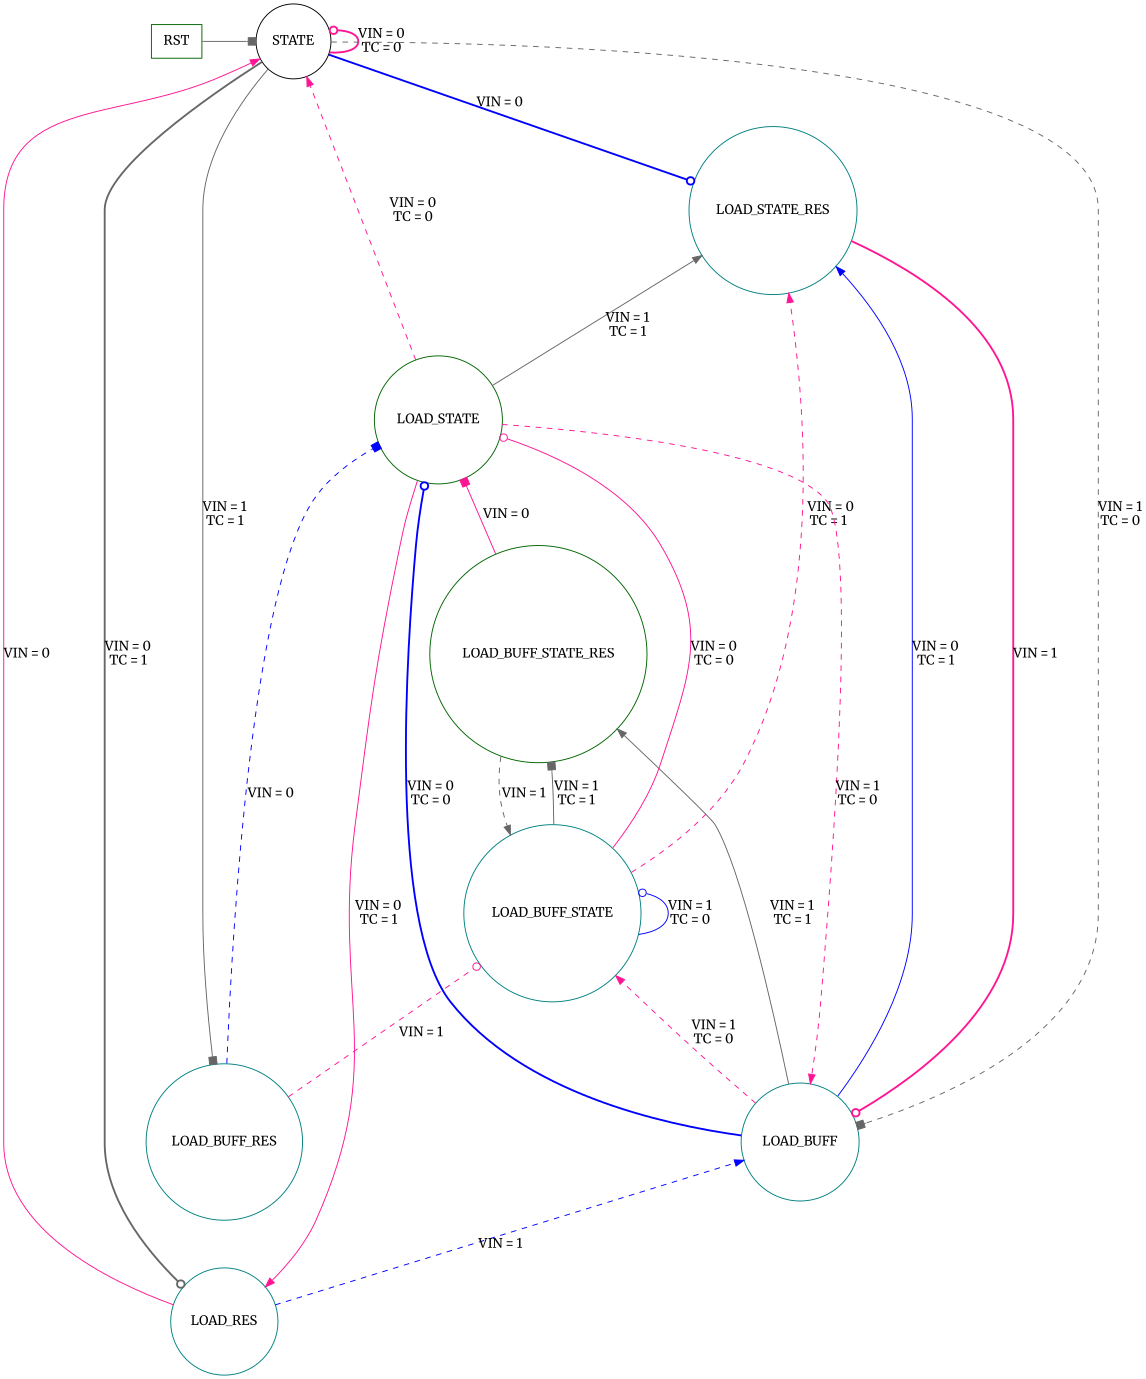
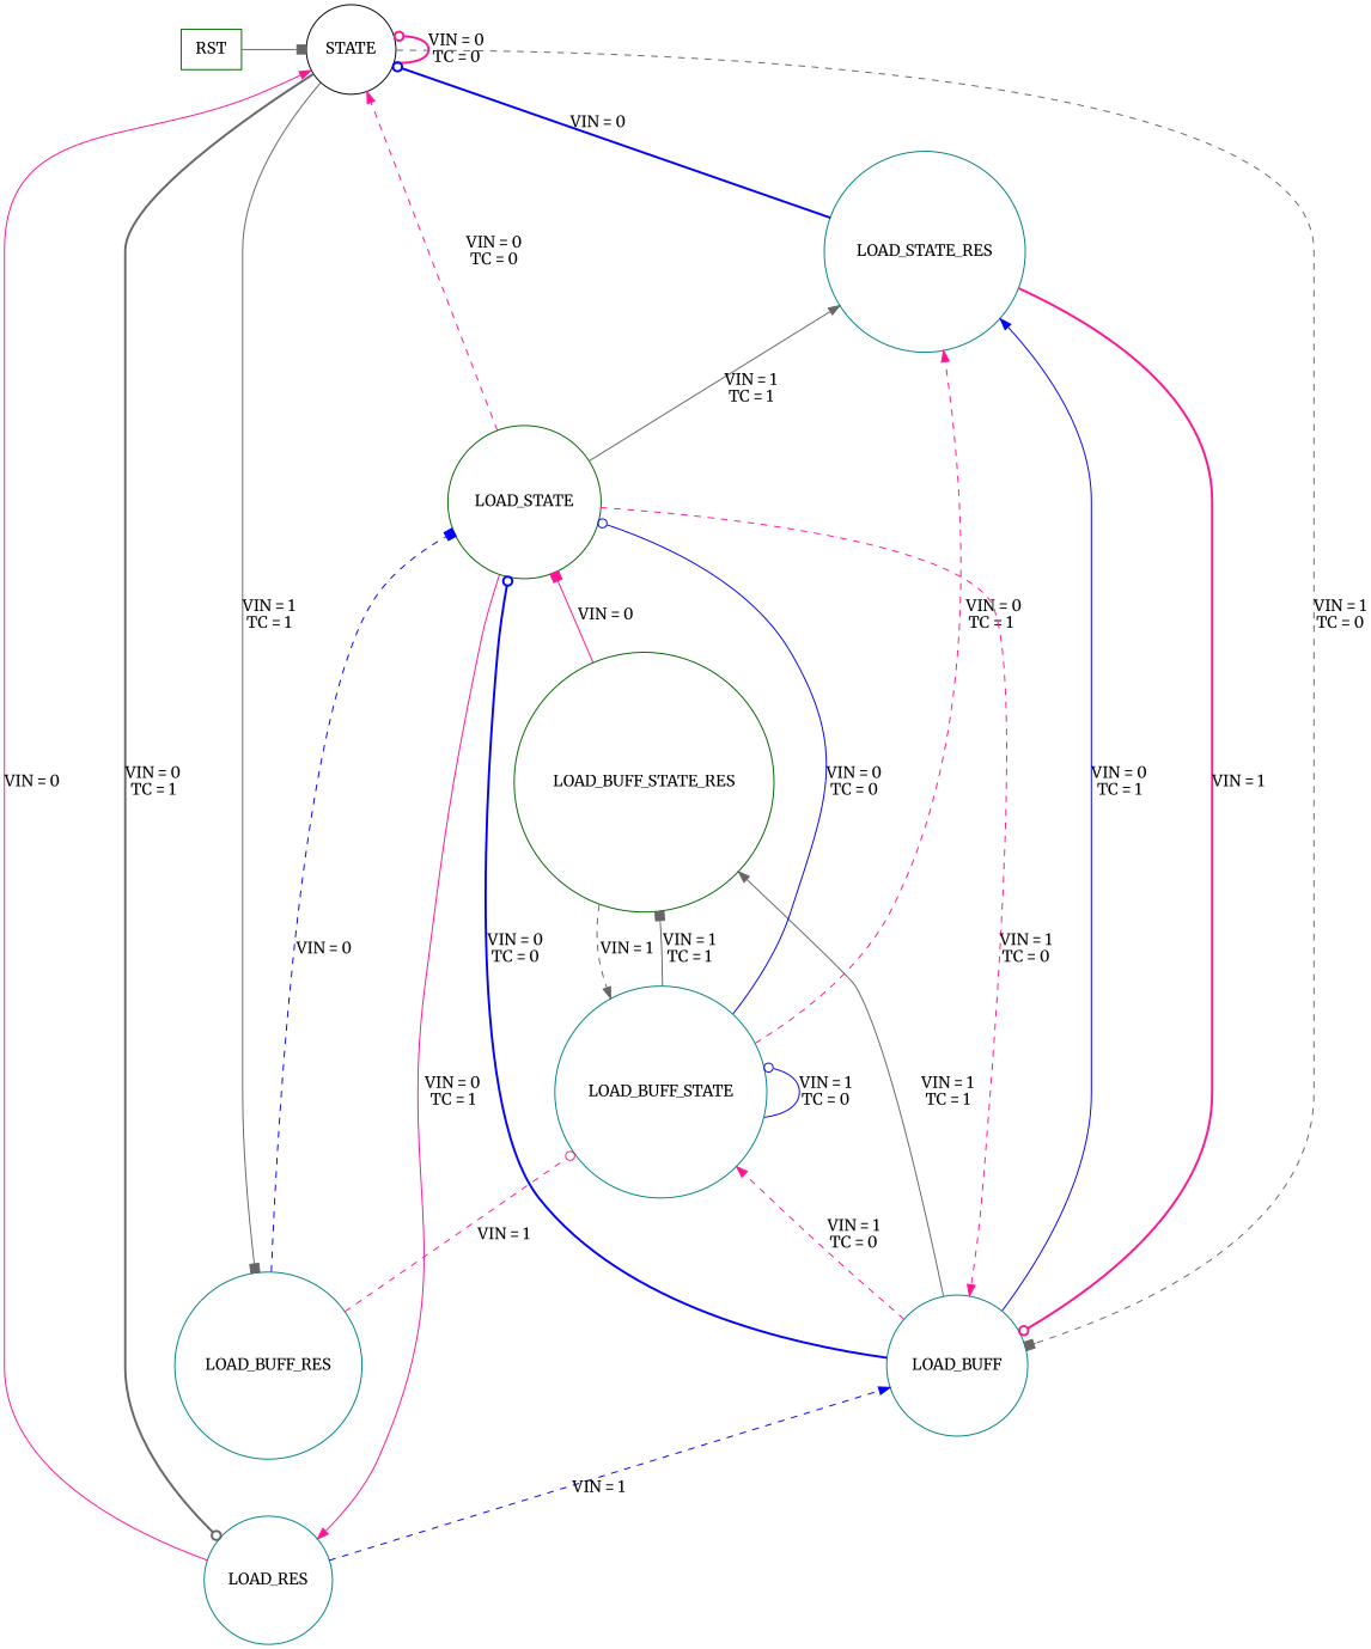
  digraph {
    fontname=Merriweather
    nodesep=0.4
    rankdir=BT
    ranksep=0.5
    node [color=teal fontname=Merriweather shape=circle]
    edge [arrowhead=normal color=deeppink fontname=Merriweather style=solid]
    RST [color=darkgreen shape=box]
    n2 [color=black label=STATE]
    LOAD_RES
    LOAD_BUFF
    LOAD_BUFF_RES
    LOAD_BUFF_STATE
    LOAD_STATE_RES
    LOAD_STATE [color=darkgreen]
    LOAD_BUFF_STATE_RES [color=darkgreen]
    subgraph sub_1 {
      rank=max
      RST
      n2
    }
    RST -> n2 [arrowhead=box color=gray40]
    n2 -> n2 [arrowhead=odot label="VIN = 0\nTC = 0" style=bold]
    n2 -> LOAD_RES [arrowhead=odot color=gray40 label="VIN = 0\nTC = 1" style=bold]
    n2 -> LOAD_BUFF [arrowhead=box color=gray40 label="VIN = 1\nTC = 0" style=dashed]
    n2 -> LOAD_BUFF_RES [arrowhead=box color=gray40 label="VIN = 1\nTC = 1"]
    LOAD_RES -> n2 [label="VIN = 0"]
    LOAD_RES -> LOAD_BUFF [color=blue label="VIN = 1" style=dashed]
    LOAD_BUFF -> LOAD_BUFF_STATE [label="VIN = 1\nTC = 0" style=dashed]
    LOAD_BUFF -> LOAD_STATE_RES [color=blue label="VIN = 0\nTC = 1"]
    LOAD_BUFF -> LOAD_STATE [arrowhead=odot color=blue label="VIN = 0\nTC = 0" style=bold]
    LOAD_BUFF -> LOAD_BUFF_STATE_RES [color=gray40 label="VIN = 1\nTC = 1"]
    LOAD_BUFF_RES -> LOAD_BUFF_STATE [arrowhead=odot label="VIN = 1" style=dashed]
    LOAD_BUFF_RES -> LOAD_STATE [arrowhead=box color=blue label="VIN = 0" style=dashed]
    LOAD_BUFF_STATE -> LOAD_BUFF_STATE [arrowhead=odot color=blue label="VIN = 1\nTC = 0"]
    LOAD_BUFF_STATE -> LOAD_STATE_RES [label="  VIN = 0\nTC = 1" style=dashed]
-   LOAD_BUFF_STATE -> LOAD_STATE [arrowhead=odot label="VIN = 0\nTC = 0"]
+   LOAD_BUFF_STATE -> LOAD_STATE [arrowhead=odot color=blue label="VIN = 0\nTC = 0"]
    LOAD_BUFF_STATE -> LOAD_BUFF_STATE_RES [arrowhead=box color=gray40 label="VIN = 1\nTC = 1"]
-   n2 -> LOAD_STATE_RES [arrowhead=odot color=blue label="VIN = 0" style=bold]
+   LOAD_STATE_RES -> n2 [arrowhead=odot color=blue label="VIN = 0" style=bold]
    LOAD_STATE_RES -> LOAD_BUFF [arrowhead=odot label="VIN = 1" style=bold]
    LOAD_STATE -> n2 [label="VIN = 0\nTC = 0" style=dashed]
    LOAD_STATE -> LOAD_RES [label="VIN = 0\nTC = 1"]
    LOAD_STATE -> LOAD_BUFF [label="VIN = 1\nTC = 0" style=dashed]
    LOAD_STATE -> LOAD_STATE_RES [color=gray40 label="VIN = 1\nTC = 1"]
    LOAD_BUFF_STATE_RES -> LOAD_BUFF_STATE [color=gray40 label="VIN = 1" style=dashed]
    LOAD_BUFF_STATE_RES -> LOAD_STATE [arrowhead=box label="VIN = 0"]
  }
